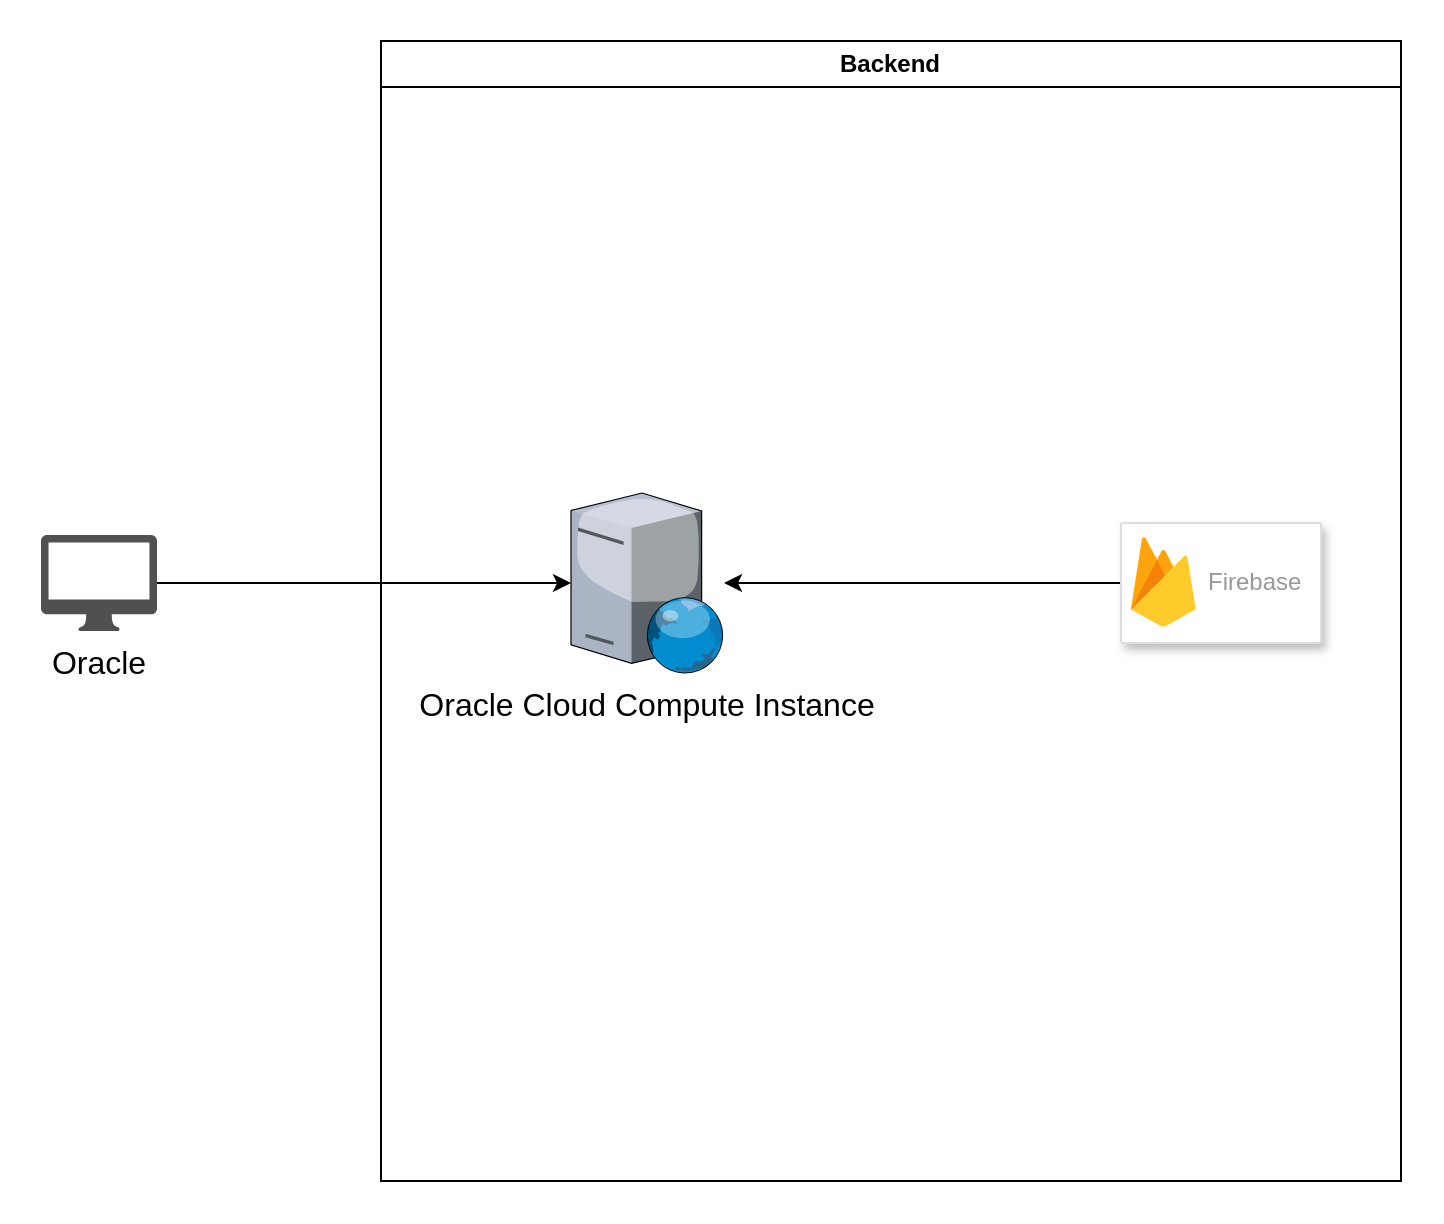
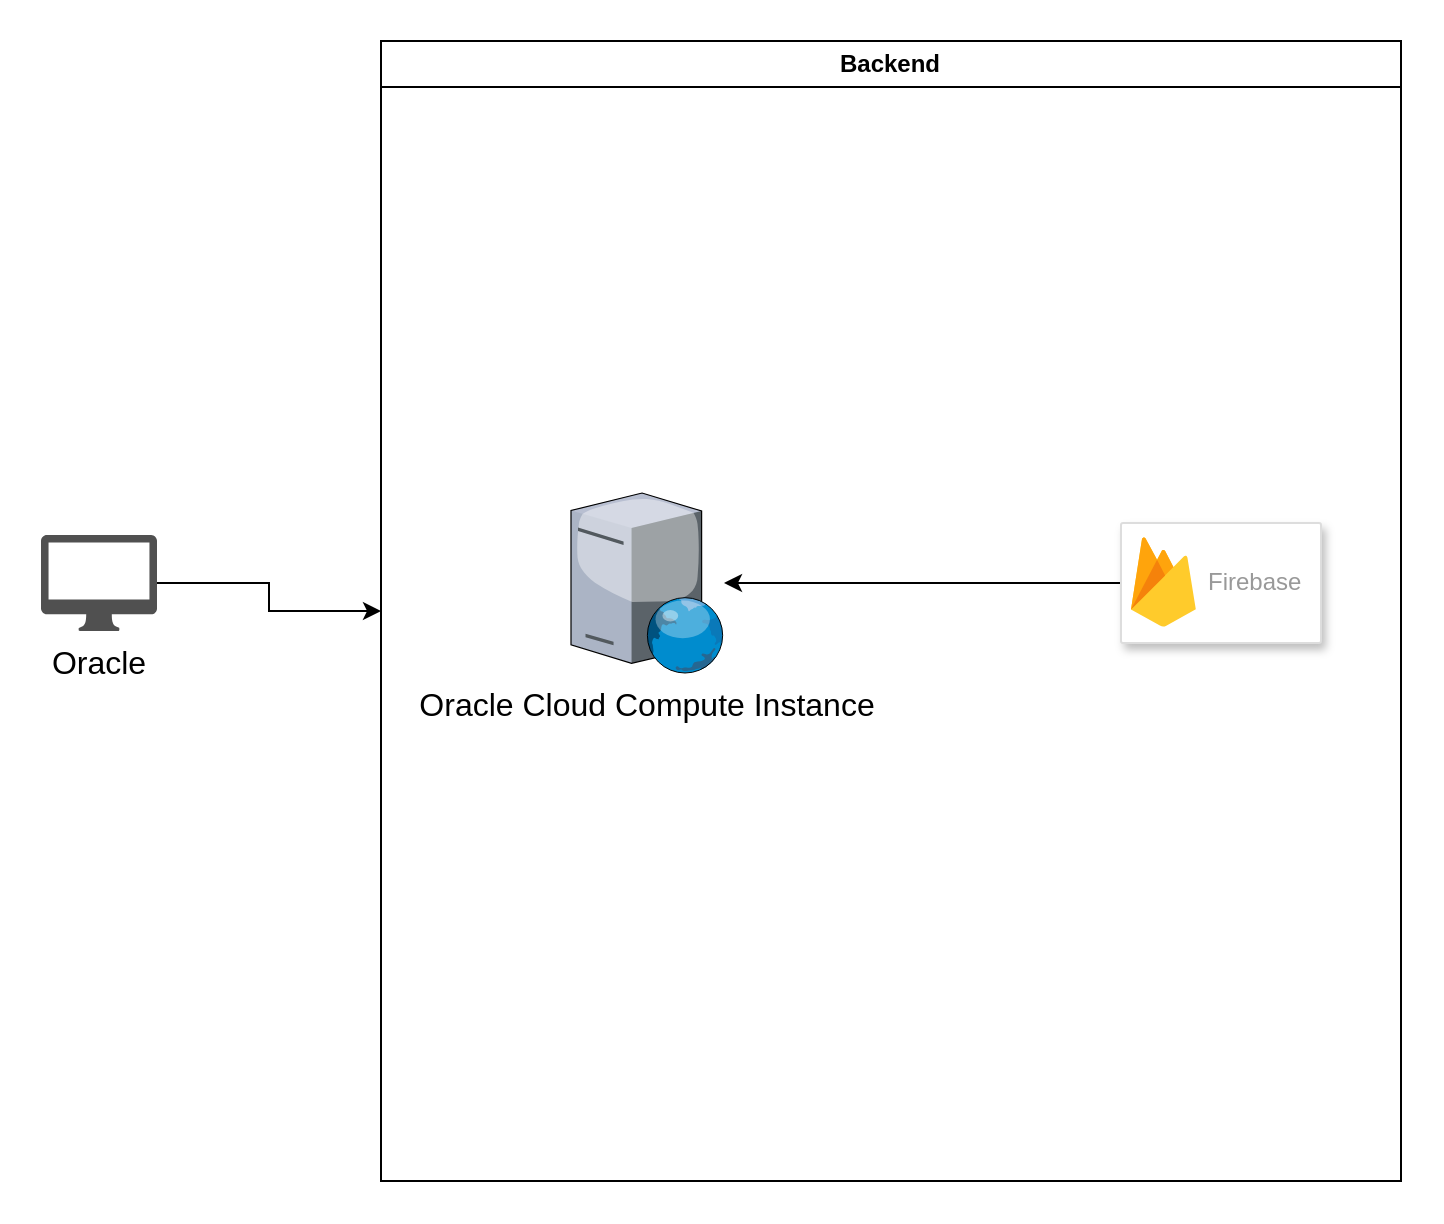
  <mxCell id="0" />
  <mxCell id="1" parent="0" />
  <mxCell id="2" style="edgeStyle=orthogonalEdgeStyle;rounded=0;orthogonalLoop=1;jettySize=auto;html=1;" parent="1" source="3" target="5" edge="1"><mxGeometry relative="1" as="geometry" /></mxCell>
  <mxCell id="3" value="" style="fillColor=#ffffff;strokeColor=#dddddd;shadow=1;strokeWidth=1;rounded=1;absoluteArcSize=1;arcSize=2;" parent="1" vertex="1"><mxGeometry x="560" y="261" width="100" height="60" as="geometry" /></mxCell>
  <mxCell id="4" value="Firebase" style="sketch=0;dashed=0;connectable=0;html=1;fillColor=#5184F3;strokeColor=none;shape=mxgraph.gcp2.firebase;part=1;labelPosition=right;verticalLabelPosition=middle;align=left;verticalAlign=middle;spacingLeft=5;fontColor=#999999;fontSize=12;" parent="3" vertex="1"><mxGeometry width="32.4" height="45" relative="1" as="geometry"><mxPoint x="5" y="7" as="offset" /></mxGeometry></mxCell>
  <mxCell id="5" value="&lt;font style=&quot;font-size: 16px;&quot;&gt;Oracle Cloud Compute Instance&lt;/font&gt;" style="verticalLabelPosition=bottom;sketch=0;aspect=fixed;html=1;verticalAlign=top;strokeColor=none;align=center;outlineConnect=0;shape=mxgraph.citrix.web_server;" parent="1" vertex="1"><mxGeometry x="285" y="246" width="76.5" height="90" as="geometry" /></mxCell>
- <mxCell id="6" style="edgeStyle=orthogonalEdgeStyle;rounded=0;orthogonalLoop=1;jettySize=auto;html=1;" edge="1" parent="1" source="7" target="5"><mxGeometry relative="1" as="geometry" /></mxCell>
+ <mxCell id="6" style="edgeStyle=orthogonalEdgeStyle;rounded=0;orthogonalLoop=1;jettySize=auto;html=1;" edge="1" parent="1" source="7" target="8"><mxGeometry relative="1" as="geometry" /></mxCell>
  <mxCell id="7" value="&lt;font style=&quot;font-size: 16px;&quot;&gt;Oracle&lt;/font&gt;" style="sketch=0;pointerEvents=1;shadow=0;dashed=0;html=1;strokeColor=none;fillColor=#505050;labelPosition=center;verticalLabelPosition=bottom;verticalAlign=top;outlineConnect=0;align=center;shape=mxgraph.office.devices.mac_client;" parent="1" vertex="1"><mxGeometry x="20" y="267" width="58" height="48" as="geometry" /></mxCell>
  <mxCell id="8" value="Backend" style="swimlane;whiteSpace=wrap;html=1;" vertex="1" parent="1"><mxGeometry x="190" y="20" width="510" height="570" as="geometry" /></mxCell>
